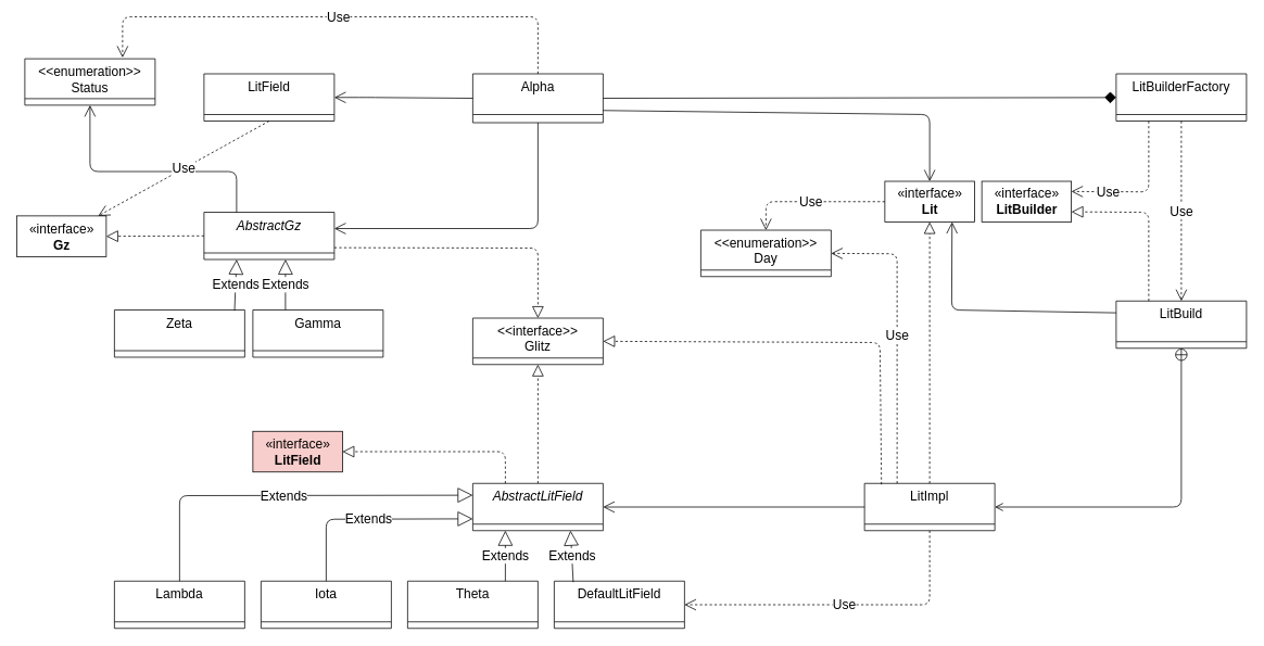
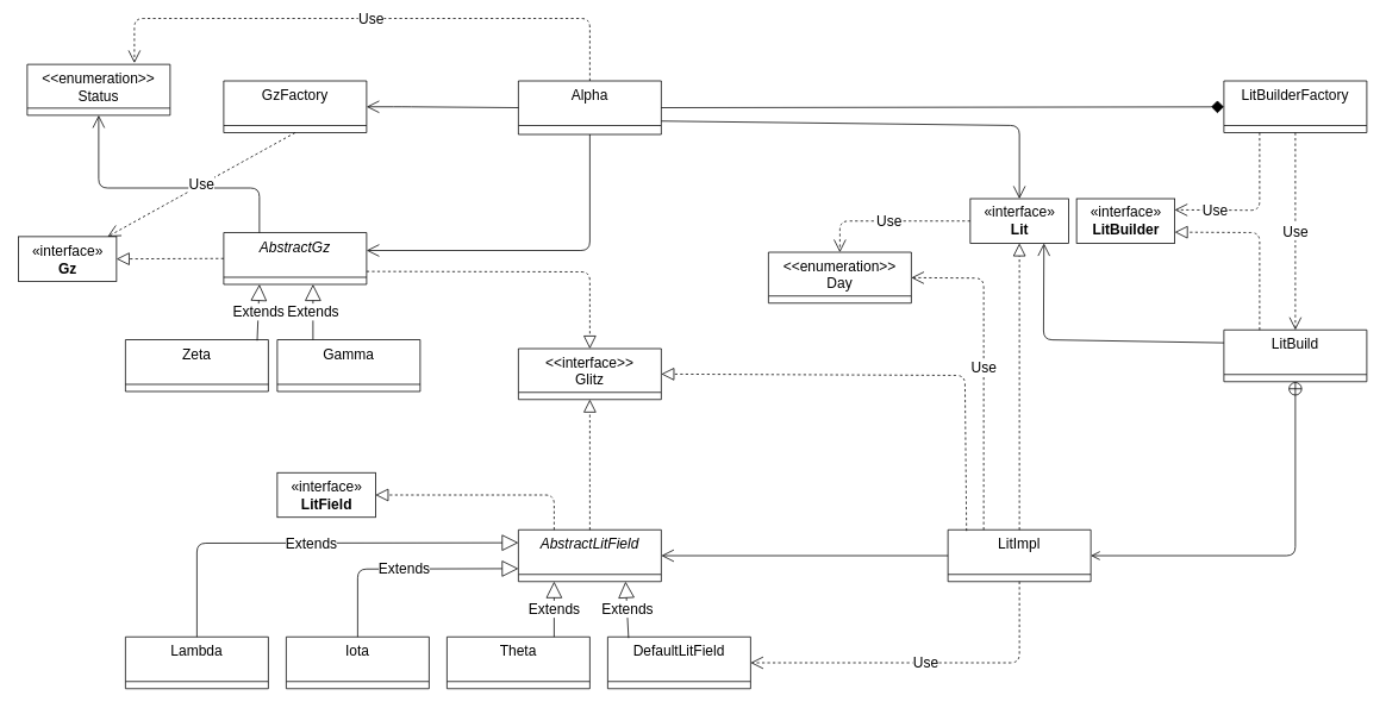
  <mxCell id="0" />
  <mxCell id="1" parent="0" />
  <mxCell id="2" value="Alpha&#10;" style="swimlane;fontStyle=0;align=center;verticalAlign=top;childLayout=stackLayout;horizontal=1;startSize=50;horizontalStack=0;resizeParent=1;resizeLast=0;collapsible=1;marginBottom=0;rounded=0;shadow=0;strokeWidth=1;fontSize=16;" parent="1" vertex="1"><mxGeometry x="580" y="90" width="160" height="60" as="geometry"><mxRectangle x="600" y="130" width="160" height="26" as="alternateBounds" /></mxGeometry></mxCell>
  <mxCell id="3" value="&lt;&lt;enumeration&gt;&gt;&#10;Status" style="swimlane;fontStyle=0;align=center;verticalAlign=top;childLayout=stackLayout;horizontal=1;startSize=49;horizontalStack=0;resizeParent=1;resizeLast=0;collapsible=1;marginBottom=0;rounded=0;shadow=0;strokeWidth=1;fontSize=16;" parent="1" vertex="1"><mxGeometry x="30" y="71.5" width="160" height="57" as="geometry"><mxRectangle x="340" y="380" width="170" height="26" as="alternateBounds" /></mxGeometry></mxCell>
- <mxCell id="4" value="LitField" style="swimlane;fontStyle=0;align=center;verticalAlign=top;childLayout=stackLayout;horizontal=1;startSize=50;horizontalStack=0;resizeParent=1;resizeLast=0;collapsible=1;marginBottom=0;rounded=0;shadow=0;strokeWidth=1;fontSize=16;" vertex="1" parent="1"><mxGeometry x="250" y="90" width="160" height="58" as="geometry"><mxRectangle x="350" y="130" width="160" height="26" as="alternateBounds" /></mxGeometry></mxCell>
+ <mxCell id="4" value="GzFactory" style="swimlane;fontStyle=0;align=center;verticalAlign=top;childLayout=stackLayout;horizontal=1;startSize=50;horizontalStack=0;resizeParent=1;resizeLast=0;collapsible=1;marginBottom=0;rounded=0;shadow=0;strokeWidth=1;fontSize=16;" vertex="1" parent="1"><mxGeometry x="250" y="90" width="160" height="58" as="geometry"><mxRectangle x="350" y="130" width="160" height="26" as="alternateBounds" /></mxGeometry></mxCell>
  <mxCell id="5" value="AbstractGz" style="swimlane;fontStyle=2;align=center;verticalAlign=top;childLayout=stackLayout;horizontal=1;startSize=50;horizontalStack=0;resizeParent=1;resizeLast=0;collapsible=1;marginBottom=0;rounded=0;shadow=0;strokeWidth=1;fontSize=16;" vertex="1" parent="1"><mxGeometry x="250" y="260" width="160" height="58" as="geometry"><mxRectangle x="350" y="130" width="160" height="26" as="alternateBounds" /></mxGeometry></mxCell>
  <mxCell id="6" value="Zeta" style="swimlane;fontStyle=0;align=center;verticalAlign=top;childLayout=stackLayout;horizontal=1;startSize=50;horizontalStack=0;resizeParent=1;resizeLast=0;collapsible=1;marginBottom=0;rounded=0;shadow=0;strokeWidth=1;fontSize=16;" vertex="1" parent="1"><mxGeometry x="140" y="380" width="160" height="58" as="geometry"><mxRectangle x="350" y="130" width="160" height="26" as="alternateBounds" /></mxGeometry></mxCell>
  <mxCell id="7" value="Gamma" style="swimlane;fontStyle=0;align=center;verticalAlign=top;childLayout=stackLayout;horizontal=1;startSize=50;horizontalStack=0;resizeParent=1;resizeLast=0;collapsible=1;marginBottom=0;rounded=0;shadow=0;strokeWidth=1;fontSize=16;" vertex="1" parent="1"><mxGeometry x="310" y="380" width="160" height="58" as="geometry"><mxRectangle x="350" y="130" width="160" height="26" as="alternateBounds" /></mxGeometry></mxCell>
  <mxCell id="8" value="&lt;&lt;interface&gt;&gt;&#10;Glitz" style="swimlane;fontStyle=0;align=center;verticalAlign=top;childLayout=stackLayout;horizontal=1;startSize=49;horizontalStack=0;resizeParent=1;resizeLast=0;collapsible=1;marginBottom=0;rounded=0;shadow=0;strokeWidth=1;fontSize=16;" vertex="1" parent="1"><mxGeometry x="580" y="390" width="160" height="57" as="geometry"><mxRectangle x="340" y="380" width="170" height="26" as="alternateBounds" /></mxGeometry></mxCell>
  <mxCell id="9" value="AbstractLitField&#10;" style="swimlane;fontStyle=2;align=center;verticalAlign=top;childLayout=stackLayout;horizontal=1;startSize=50;horizontalStack=0;resizeParent=1;resizeLast=0;collapsible=1;marginBottom=0;rounded=0;shadow=0;strokeWidth=1;fontSize=16;" vertex="1" parent="1"><mxGeometry x="580" y="593" width="160" height="58" as="geometry"><mxRectangle x="350" y="130" width="160" height="26" as="alternateBounds" /></mxGeometry></mxCell>
  <mxCell id="10" value="Theta" style="swimlane;fontStyle=0;align=center;verticalAlign=top;childLayout=stackLayout;horizontal=1;startSize=50;horizontalStack=0;resizeParent=1;resizeLast=0;collapsible=1;marginBottom=0;rounded=0;shadow=0;strokeWidth=1;fontSize=16;" vertex="1" parent="1"><mxGeometry x="500" y="713" width="160" height="58" as="geometry"><mxRectangle x="350" y="130" width="160" height="26" as="alternateBounds" /></mxGeometry></mxCell>
  <mxCell id="11" value="DefaultLitField" style="swimlane;fontStyle=0;align=center;verticalAlign=top;childLayout=stackLayout;horizontal=1;startSize=50;horizontalStack=0;resizeParent=1;resizeLast=0;collapsible=1;marginBottom=0;rounded=0;shadow=0;strokeWidth=1;fontSize=16;" vertex="1" parent="1"><mxGeometry x="680" y="713" width="160" height="58" as="geometry"><mxRectangle x="350" y="130" width="160" height="26" as="alternateBounds" /></mxGeometry></mxCell>
  <mxCell id="12" value="Lambda" style="swimlane;fontStyle=0;align=center;verticalAlign=top;childLayout=stackLayout;horizontal=1;startSize=50;horizontalStack=0;resizeParent=1;resizeLast=0;collapsible=1;marginBottom=0;rounded=0;shadow=0;strokeWidth=1;fontSize=16;" vertex="1" parent="1"><mxGeometry x="140" y="713" width="160" height="58" as="geometry"><mxRectangle x="350" y="130" width="160" height="26" as="alternateBounds" /></mxGeometry></mxCell>
  <mxCell id="13" value="Iota" style="swimlane;fontStyle=0;align=center;verticalAlign=top;childLayout=stackLayout;horizontal=1;startSize=50;horizontalStack=0;resizeParent=1;resizeLast=0;collapsible=1;marginBottom=0;rounded=0;shadow=0;strokeWidth=1;fontSize=16;" vertex="1" parent="1"><mxGeometry x="320" y="713" width="160" height="58" as="geometry"><mxRectangle x="350" y="130" width="160" height="26" as="alternateBounds" /></mxGeometry></mxCell>
  <mxCell id="14" value="&lt;&lt;enumeration&gt;&gt;&#10;Day" style="swimlane;fontStyle=0;align=center;verticalAlign=top;childLayout=stackLayout;horizontal=1;startSize=49;horizontalStack=0;resizeParent=1;resizeLast=0;collapsible=1;marginBottom=0;rounded=0;shadow=0;strokeWidth=1;fontSize=16;" vertex="1" parent="1"><mxGeometry x="860" y="282" width="160" height="57" as="geometry"><mxRectangle x="340" y="380" width="170" height="26" as="alternateBounds" /></mxGeometry></mxCell>
  <mxCell id="15" value="LitBuilderFactory" style="swimlane;fontStyle=0;align=center;verticalAlign=top;childLayout=stackLayout;horizontal=1;startSize=50;horizontalStack=0;resizeParent=1;resizeLast=0;collapsible=1;marginBottom=0;rounded=0;shadow=0;strokeWidth=1;fontSize=16;" vertex="1" parent="1"><mxGeometry x="1370" y="90" width="160" height="58" as="geometry"><mxRectangle x="350" y="130" width="160" height="26" as="alternateBounds" /></mxGeometry></mxCell>
  <mxCell id="16" value="LitBuild" style="swimlane;fontStyle=0;align=center;verticalAlign=top;childLayout=stackLayout;horizontal=1;startSize=50;horizontalStack=0;resizeParent=1;resizeLast=0;collapsible=1;marginBottom=0;rounded=0;shadow=0;strokeWidth=1;fontSize=16;" vertex="1" parent="1"><mxGeometry x="1370" y="369" width="160" height="58" as="geometry"><mxRectangle x="350" y="130" width="160" height="26" as="alternateBounds" /></mxGeometry></mxCell>
  <mxCell id="17" value="LitImpl" style="swimlane;fontStyle=0;align=center;verticalAlign=top;childLayout=stackLayout;horizontal=1;startSize=50;horizontalStack=0;resizeParent=1;resizeLast=0;collapsible=1;marginBottom=0;rounded=0;shadow=0;strokeWidth=1;fontSize=16;" vertex="1" parent="1"><mxGeometry x="1061" y="593" width="160" height="58" as="geometry"><mxRectangle x="350" y="130" width="160" height="26" as="alternateBounds" /></mxGeometry></mxCell>
  <mxCell id="18" value="«interface»&lt;br&gt;&lt;b&gt;Gz&lt;/b&gt;" style="html=1;fontSize=16;" vertex="1" parent="1"><mxGeometry x="20" y="264.5" width="110" height="50" as="geometry" /></mxCell>
- <mxCell id="19" value="«interface»&lt;br&gt;&lt;b&gt;LitField&lt;/b&gt;" style="html=1;fontSize=16;fillColor=#f8cecc;" vertex="1" parent="1"><mxGeometry x="310" y="529" width="110" height="50" as="geometry" /></mxCell>
+ <mxCell id="19" value="«interface»&lt;br&gt;&lt;b&gt;LitField&lt;/b&gt;" style="html=1;fontSize=16;" vertex="1" parent="1"><mxGeometry x="310" y="529" width="110" height="50" as="geometry" /></mxCell>
  <mxCell id="20" value="«interface»&lt;br&gt;&lt;b&gt;Lit&lt;/b&gt;" style="html=1;fontSize=16;" vertex="1" parent="1"><mxGeometry x="1086" y="222" width="110" height="50" as="geometry" /></mxCell>
  <mxCell id="21" value="«interface»&lt;br&gt;&lt;b&gt;LitBuilder&lt;/b&gt;" style="html=1;fontSize=16;" vertex="1" parent="1"><mxGeometry x="1205" y="222" width="110" height="50" as="geometry" /></mxCell>
  <mxCell id="22" value="" style="endArrow=open;startArrow=circlePlus;endFill=0;startFill=0;endSize=8;html=1;fontSize=16;exitX=0.5;exitY=1;exitDx=0;exitDy=0;entryX=1;entryY=0.5;entryDx=0;entryDy=0;" edge="1" parent="1" source="16" target="17"><mxGeometry width="160" relative="1" as="geometry"><mxPoint x="490" y="460" as="sourcePoint" /><mxPoint x="650" y="460" as="targetPoint" /><Array as="points"><mxPoint x="1450" y="622" /></Array></mxGeometry></mxCell>
  <mxCell id="23" value="Extends" style="endArrow=block;endSize=16;endFill=0;html=1;fontSize=16;exitX=0.5;exitY=0;exitDx=0;exitDy=0;entryX=0;entryY=0.25;entryDx=0;entryDy=0;" edge="1" parent="1" source="12" target="9"><mxGeometry width="160" relative="1" as="geometry"><mxPoint x="490" y="460" as="sourcePoint" /><mxPoint x="500" y="580" as="targetPoint" /><Array as="points"><mxPoint x="220" y="608" /></Array></mxGeometry></mxCell>
  <mxCell id="24" value="Extends" style="endArrow=block;endSize=16;endFill=0;html=1;fontSize=16;exitX=0.25;exitY=0;exitDx=0;exitDy=0;" edge="1" parent="1" source="7"><mxGeometry width="160" relative="1" as="geometry"><mxPoint x="335" y="654" as="sourcePoint" /><mxPoint x="350" y="318" as="targetPoint" /></mxGeometry></mxCell>
  <mxCell id="25" value="Extends" style="endArrow=block;endSize=16;endFill=0;html=1;fontSize=16;entryX=0.25;entryY=1;entryDx=0;entryDy=0;exitX=0.922;exitY=0.017;exitDx=0;exitDy=0;exitPerimeter=0;" edge="1" parent="1" source="6" target="5"><mxGeometry width="160" relative="1" as="geometry"><mxPoint x="290" y="370" as="sourcePoint" /><mxPoint x="250" y="320" as="targetPoint" /></mxGeometry></mxCell>
  <mxCell id="26" value="Extends" style="endArrow=block;endSize=16;endFill=0;html=1;fontSize=16;entryX=0;entryY=0.75;entryDx=0;entryDy=0;exitX=0.5;exitY=0;exitDx=0;exitDy=0;" edge="1" parent="1" source="13" target="9"><mxGeometry width="160" relative="1" as="geometry"><mxPoint x="540" y="644" as="sourcePoint" /><mxPoint x="340" y="328" as="targetPoint" /><Array as="points"><mxPoint x="400" y="637" /></Array></mxGeometry></mxCell>
  <mxCell id="27" value="Extends" style="endArrow=block;endSize=16;endFill=0;html=1;fontSize=16;exitX=0.75;exitY=0;exitDx=0;exitDy=0;entryX=0.25;entryY=1;entryDx=0;entryDy=0;" edge="1" parent="1" source="10" target="9"><mxGeometry width="160" relative="1" as="geometry"><mxPoint x="540" y="644" as="sourcePoint" /><mxPoint x="580" y="590" as="targetPoint" /></mxGeometry></mxCell>
  <mxCell id="28" value="Extends" style="endArrow=block;endSize=16;endFill=0;html=1;fontSize=16;exitX=0.146;exitY=0.022;exitDx=0;exitDy=0;exitPerimeter=0;entryX=0.75;entryY=1;entryDx=0;entryDy=0;" edge="1" parent="1" source="11" target="9"><mxGeometry width="160" relative="1" as="geometry"><mxPoint x="830" y="640" as="sourcePoint" /><mxPoint x="640" y="582" as="targetPoint" /><Array as="points" /></mxGeometry></mxCell>
  <mxCell id="29" value="" style="endArrow=open;endFill=1;endSize=12;html=1;fontSize=16;exitX=0.25;exitY=0;exitDx=0;exitDy=0;entryX=0.5;entryY=1;entryDx=0;entryDy=0;" edge="1" parent="1" source="5" target="3"><mxGeometry width="160" relative="1" as="geometry"><mxPoint x="490" y="460" as="sourcePoint" /><mxPoint x="650" y="460" as="targetPoint" /><Array as="points"><mxPoint x="290" y="210" /><mxPoint x="110" y="210" /></Array></mxGeometry></mxCell>
  <mxCell id="30" value="" style="endArrow=open;endFill=1;endSize=12;html=1;fontSize=16;exitX=0;exitY=0.25;exitDx=0;exitDy=0;entryX=0.75;entryY=1;entryDx=0;entryDy=0;" edge="1" parent="1" source="16" target="20"><mxGeometry width="160" relative="1" as="geometry"><mxPoint x="300" y="270" as="sourcePoint" /><mxPoint x="150" y="140" as="targetPoint" /><Array as="points"><mxPoint x="1168" y="380" /></Array></mxGeometry></mxCell>
  <mxCell id="31" value="" style="endArrow=block;dashed=1;endFill=0;endSize=12;html=1;fontSize=16;entryX=1;entryY=0.5;entryDx=0;entryDy=0;exitX=0.25;exitY=0;exitDx=0;exitDy=0;" edge="1" parent="1" source="9" target="19"><mxGeometry width="160" relative="1" as="geometry"><mxPoint x="540" y="520" as="sourcePoint" /><mxPoint x="650" y="460" as="targetPoint" /><Array as="points"><mxPoint x="620" y="554" /></Array></mxGeometry></mxCell>
  <mxCell id="32" value="" style="endArrow=block;dashed=1;endFill=0;endSize=12;html=1;fontSize=16;exitX=0;exitY=0.5;exitDx=0;exitDy=0;entryX=1;entryY=0.5;entryDx=0;entryDy=0;" edge="1" parent="1" source="5" target="18"><mxGeometry width="160" relative="1" as="geometry"><mxPoint x="510" y="563" as="sourcePoint" /><mxPoint x="350" y="559" as="targetPoint" /></mxGeometry></mxCell>
  <mxCell id="33" value="" style="endArrow=block;dashed=1;endFill=0;endSize=12;html=1;fontSize=16;exitX=1;exitY=0.75;exitDx=0;exitDy=0;entryX=0.5;entryY=0;entryDx=0;entryDy=0;" edge="1" parent="1" source="5" target="8"><mxGeometry width="160" relative="1" as="geometry"><mxPoint x="260" y="299" as="sourcePoint" /><mxPoint x="140" y="299.5" as="targetPoint" /><Array as="points"><mxPoint x="660" y="304" /></Array></mxGeometry></mxCell>
  <mxCell id="34" value="Use" style="endArrow=open;endSize=12;dashed=1;html=1;fontSize=16;exitX=0.5;exitY=1;exitDx=0;exitDy=0;" edge="1" parent="1" source="4" target="18"><mxGeometry width="160" relative="1" as="geometry"><mxPoint x="490" y="460" as="sourcePoint" /><mxPoint x="650" y="460" as="targetPoint" /></mxGeometry></mxCell>
  <mxCell id="35" value="" style="endArrow=open;endFill=1;endSize=12;html=1;fontSize=16;exitX=0;exitY=0.5;exitDx=0;exitDy=0;entryX=1;entryY=0.5;entryDx=0;entryDy=0;" edge="1" parent="1" source="2" target="4"><mxGeometry width="160" relative="1" as="geometry"><mxPoint x="300" y="270" as="sourcePoint" /><mxPoint x="120" y="138.5" as="targetPoint" /><Array as="points"><mxPoint x="450" y="119" /></Array></mxGeometry></mxCell>
  <mxCell id="36" value="Use" style="endArrow=open;endSize=12;dashed=1;html=1;fontSize=16;exitX=0.5;exitY=0;exitDx=0;exitDy=0;" edge="1" parent="1" source="2"><mxGeometry width="160" relative="1" as="geometry"><mxPoint x="340" y="158" as="sourcePoint" /><mxPoint x="150" y="70" as="targetPoint" /><Array as="points"><mxPoint x="660" y="20" /><mxPoint x="150" y="20" /></Array></mxGeometry></mxCell>
  <mxCell id="37" value="" style="endArrow=block;dashed=1;endFill=0;endSize=12;html=1;fontSize=16;entryX=0.5;entryY=1;entryDx=0;entryDy=0;exitX=0.5;exitY=0;exitDx=0;exitDy=0;" edge="1" parent="1" source="9" target="8"><mxGeometry width="160" relative="1" as="geometry"><mxPoint x="620" y="500" as="sourcePoint" /><mxPoint x="590" y="380" as="targetPoint" /><Array as="points" /></mxGeometry></mxCell>
  <mxCell id="38" value="" style="endArrow=diamond;endFill=1;endSize=12;html=1;fontSize=16;exitX=1;exitY=0.5;exitDx=0;exitDy=0;" edge="1" parent="1" source="2" target="15"><mxGeometry width="160" relative="1" as="geometry"><mxPoint x="530" y="128" as="sourcePoint" /><mxPoint x="420" y="129" as="targetPoint" /><Array as="points" /></mxGeometry></mxCell>
  <mxCell id="39" value="Use" style="endArrow=open;endSize=12;dashed=1;html=1;fontSize=16;exitX=0.25;exitY=1;exitDx=0;exitDy=0;entryX=1;entryY=0.25;entryDx=0;entryDy=0;" edge="1" parent="1" source="15" target="21"><mxGeometry x="0.505" width="160" relative="1" as="geometry"><mxPoint x="340" y="158" as="sourcePoint" /><mxPoint x="340" y="270" as="targetPoint" /><Array as="points"><mxPoint x="1410" y="235" /></Array><mxPoint as="offset" /></mxGeometry></mxCell>
  <mxCell id="40" value="Use" style="endArrow=open;endSize=12;dashed=1;html=1;fontSize=16;exitX=0;exitY=0.5;exitDx=0;exitDy=0;entryX=0.5;entryY=0;entryDx=0;entryDy=0;" edge="1" parent="1" source="20" target="14"><mxGeometry width="160" relative="1" as="geometry"><mxPoint x="570" y="98" as="sourcePoint" /><mxPoint x="160" y="80" as="targetPoint" /><Array as="points"><mxPoint x="940" y="247" /></Array></mxGeometry></mxCell>
  <mxCell id="41" value="" style="endArrow=open;endFill=1;endSize=12;html=1;fontSize=16;entryX=0.5;entryY=0;entryDx=0;entryDy=0;exitX=1;exitY=0.75;exitDx=0;exitDy=0;" edge="1" parent="1" source="2" target="20"><mxGeometry width="160" relative="1" as="geometry"><mxPoint x="630" y="150" as="sourcePoint" /><mxPoint x="952.5" y="280" as="targetPoint" /><Array as="points"><mxPoint x="1141" y="140" /></Array></mxGeometry></mxCell>
  <mxCell id="42" value="" style="endArrow=open;endFill=1;endSize=12;html=1;fontSize=16;exitX=0.5;exitY=1;exitDx=0;exitDy=0;" edge="1" parent="1" source="2"><mxGeometry width="160" relative="1" as="geometry"><mxPoint x="640" y="160" as="sourcePoint" /><mxPoint x="410" y="280" as="targetPoint" /><Array as="points"><mxPoint x="660" y="280" /></Array></mxGeometry></mxCell>
  <mxCell id="43" value="" style="endArrow=block;dashed=1;endFill=0;endSize=12;html=1;fontSize=16;entryX=1;entryY=0.5;entryDx=0;entryDy=0;exitX=0.13;exitY=0.022;exitDx=0;exitDy=0;exitPerimeter=0;" edge="1" parent="1" source="17" target="8"><mxGeometry width="160" relative="1" as="geometry"><mxPoint x="590" y="530" as="sourcePoint" /><mxPoint x="590" y="437" as="targetPoint" /><Array as="points"><mxPoint x="1080" y="420" /></Array></mxGeometry></mxCell>
  <mxCell id="44" value="" style="endArrow=block;dashed=1;endFill=0;endSize=12;html=1;fontSize=16;entryX=0.5;entryY=1;entryDx=0;entryDy=0;exitX=0.5;exitY=0;exitDx=0;exitDy=0;" edge="1" parent="1" source="17" target="20"><mxGeometry width="160" relative="1" as="geometry"><mxPoint x="1160" y="574.5" as="sourcePoint" /><mxPoint x="670" y="422.75" as="targetPoint" /><Array as="points" /></mxGeometry></mxCell>
  <mxCell id="45" value="Use" style="endArrow=open;endSize=12;dashed=1;html=1;fontSize=16;exitX=0.25;exitY=0;exitDx=0;exitDy=0;entryX=1;entryY=0.5;entryDx=0;entryDy=0;" edge="1" parent="1" source="17" target="14"><mxGeometry width="160" relative="1" as="geometry"><mxPoint x="870" y="255" as="sourcePoint" /><mxPoint x="740" y="290" as="targetPoint" /><Array as="points"><mxPoint x="1101" y="311" /></Array></mxGeometry></mxCell>
  <mxCell id="46" value="" style="endArrow=block;dashed=1;endFill=0;endSize=12;html=1;fontSize=16;entryX=1;entryY=0.75;entryDx=0;entryDy=0;exitX=0.25;exitY=0;exitDx=0;exitDy=0;" edge="1" parent="1" source="16" target="21"><mxGeometry width="160" relative="1" as="geometry"><mxPoint x="1160" y="574.5" as="sourcePoint" /><mxPoint x="670" y="422.75" as="targetPoint" /><Array as="points"><mxPoint x="1410" y="260" /></Array></mxGeometry></mxCell>
  <mxCell id="47" value="Use" style="endArrow=open;endSize=12;dashed=1;html=1;fontSize=16;exitX=0.5;exitY=1;exitDx=0;exitDy=0;entryX=0.5;entryY=0;entryDx=0;entryDy=0;" edge="1" parent="1" source="15" target="16"><mxGeometry width="160" relative="1" as="geometry"><mxPoint x="870" y="255" as="sourcePoint" /><mxPoint x="740" y="290" as="targetPoint" /><Array as="points" /></mxGeometry></mxCell>
  <mxCell id="48" value="Use" style="endArrow=open;endSize=12;dashed=1;html=1;fontSize=16;exitX=0.5;exitY=1;exitDx=0;exitDy=0;entryX=1;entryY=0.5;entryDx=0;entryDy=0;" edge="1" parent="1" source="17" target="11"><mxGeometry width="160" relative="1" as="geometry"><mxPoint x="1160" y="560" as="sourcePoint" /><mxPoint x="780" y="347" as="targetPoint" /><Array as="points"><mxPoint x="1141" y="742" /></Array></mxGeometry></mxCell>
  <mxCell id="49" value="" style="endArrow=open;endFill=1;endSize=12;html=1;fontSize=16;exitX=0;exitY=0.5;exitDx=0;exitDy=0;entryX=1;entryY=0.5;entryDx=0;entryDy=0;" edge="1" parent="1" source="17" target="9"><mxGeometry width="160" relative="1" as="geometry"><mxPoint x="490" y="460" as="sourcePoint" /><mxPoint x="650" y="460" as="targetPoint" /></mxGeometry></mxCell>
